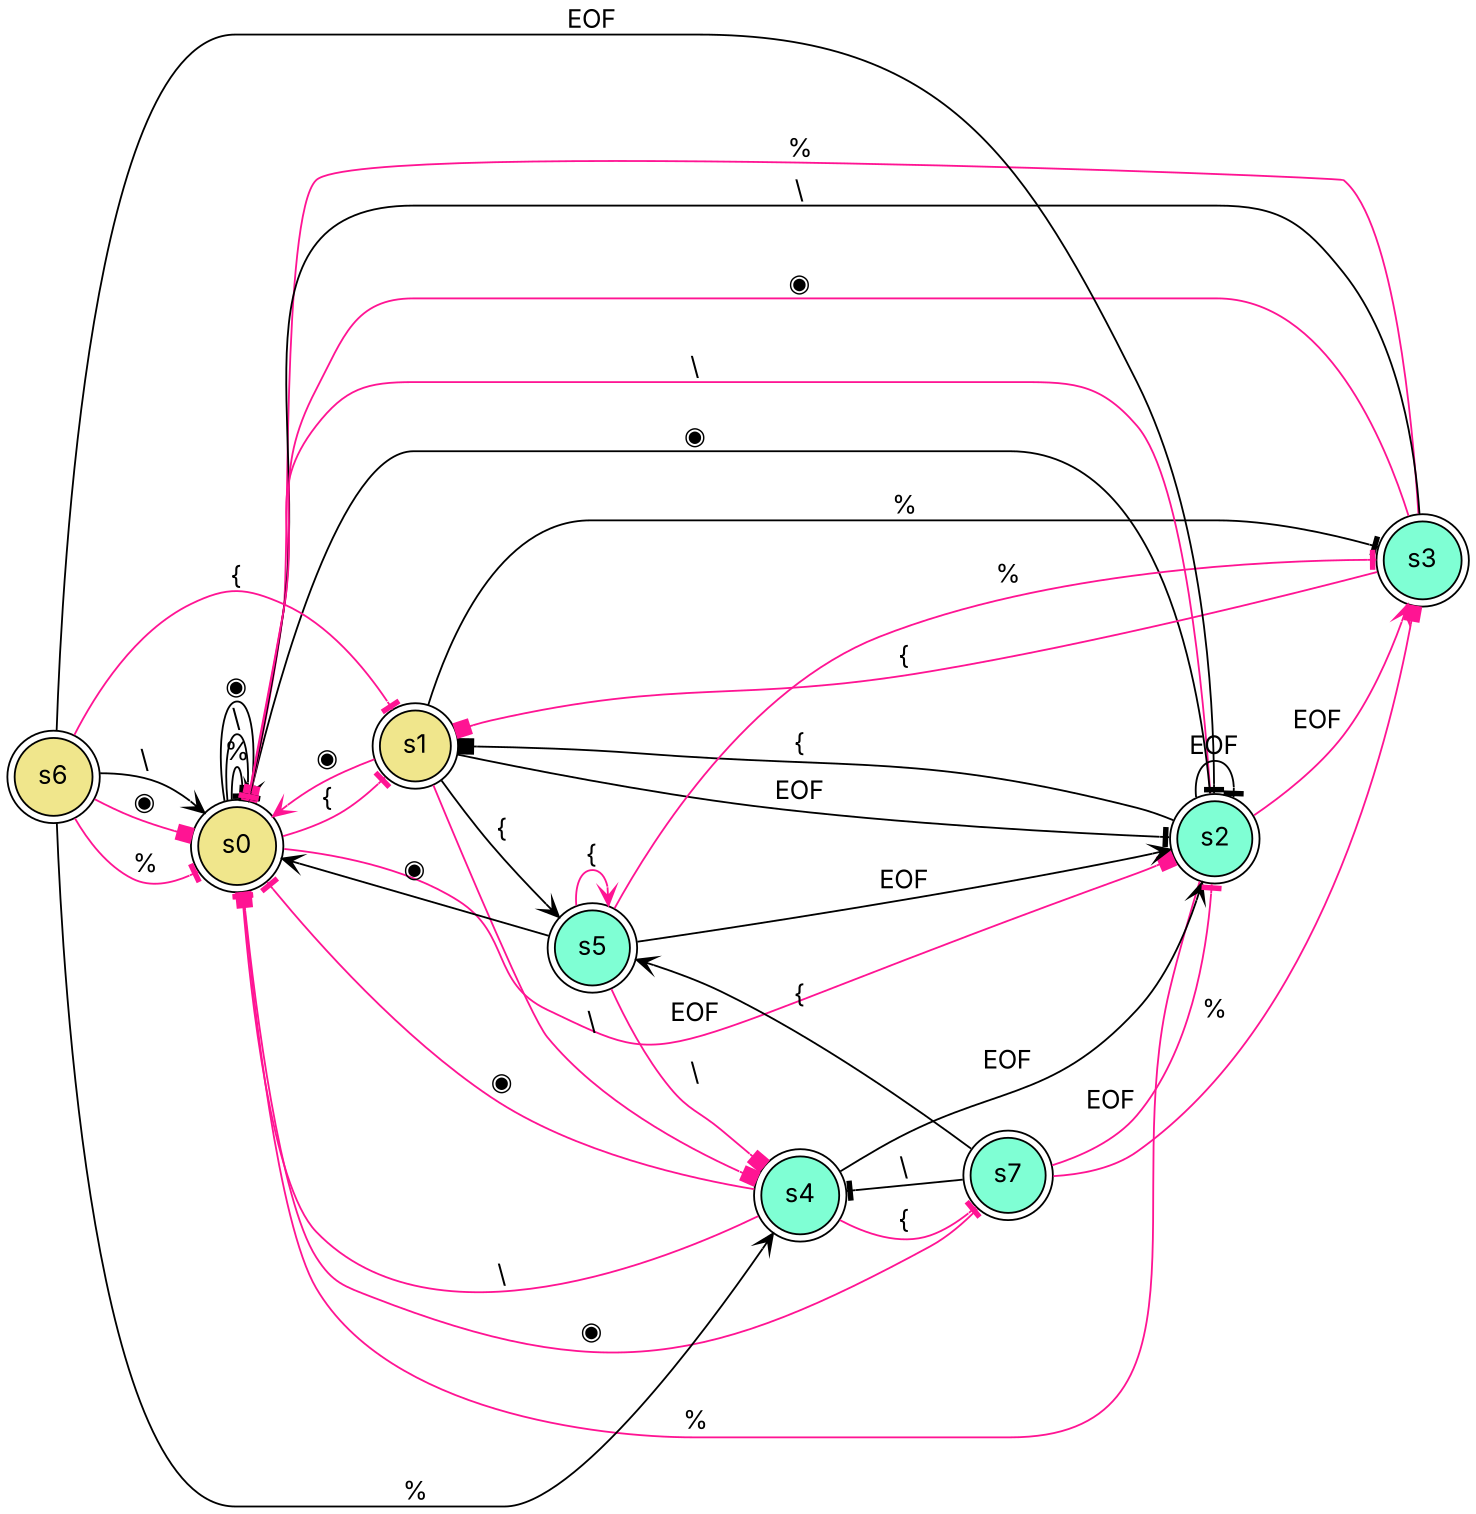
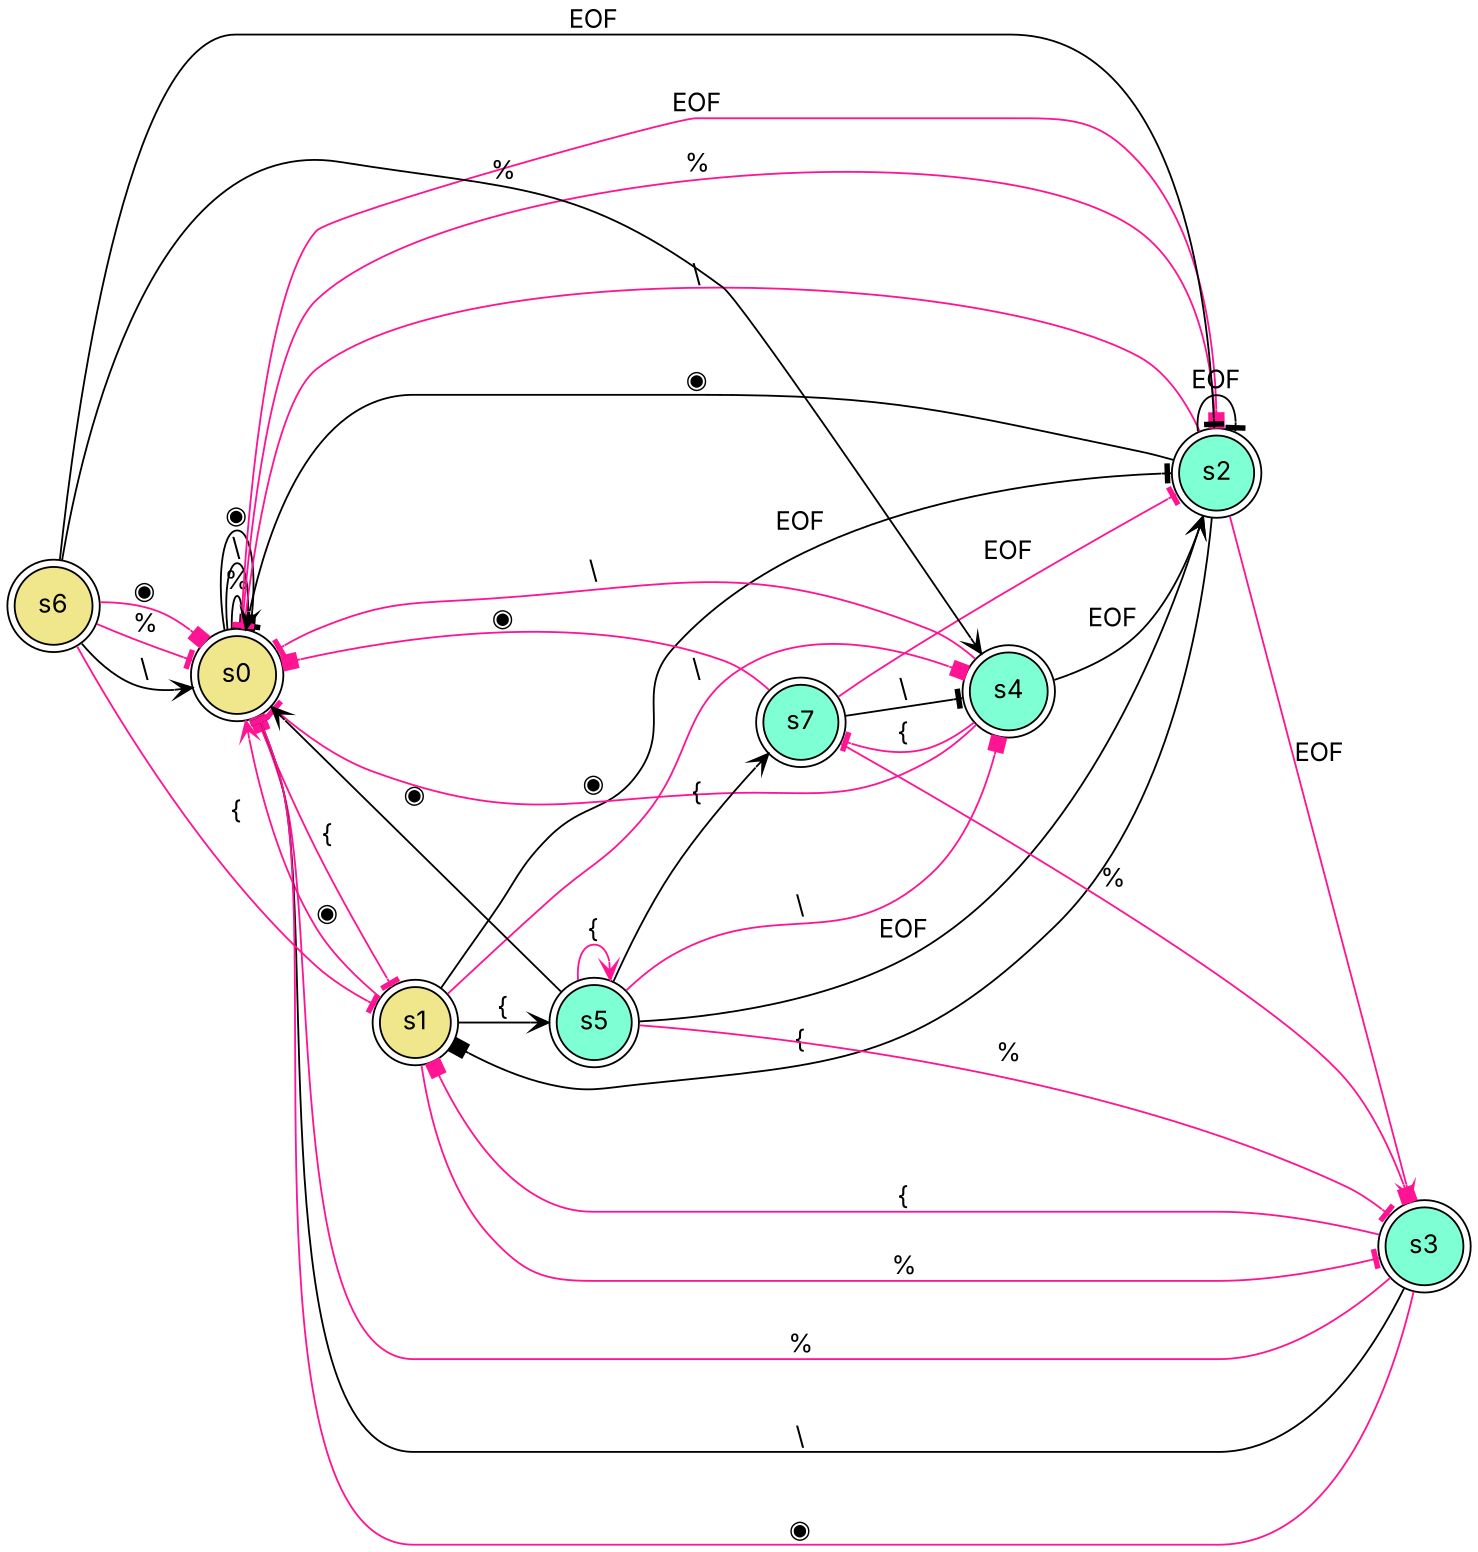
  digraph {
    fontname=Inter
    rankdir=LR
    node [fillcolor=aquamarine fontname=Inter shape=doublecircle style=filled]
    edge [arrowhead=tee color=deeppink fontname=Inter]
    s0 [fillcolor=khaki]
    s1 [fillcolor=khaki]
    s2
    s3
    s4
    s5
    s7
    s6 [fillcolor=khaki]
    s0 -> s0 [color=black label="%"]
    s0 -> s0 [arrowhead=box color=black label="\\"]
    s0 -> s0 [color=black label="◉"]
    s0 -> s1 [label="{"]
    s0 -> s2 [arrowhead=box label=EOF]
    s1 -> s0 [arrowhead=vee label="◉"]
    s1 -> s2 [color=black label=EOF]
-   s1 -> s3 [color=black label="%"]
+   s1 -> s3 [label="%"]
    s1 -> s4 [arrowhead=box label="\\"]
    s1 -> s5 [arrowhead=vee color=black label="{"]
    s2 -> s0 [label="%"]
    s2 -> s0 [label="\\"]
    s2 -> s0 [arrowhead=vee color=black label="◉"]
    s2 -> s1 [arrowhead=box color=black label="{"]
    s2 -> s2 [color=black label=EOF]
    s2 -> s3 [arrowhead=vee label=EOF]
    s3 -> s0 [arrowhead=box label="%"]
    s3 -> s0 [color=black label="\\"]
    s3 -> s0 [label="◉"]
    s3 -> s1 [arrowhead=box label="{"]
    s4 -> s0 [label="\\"]
    s4 -> s0 [label="◉"]
    s4 -> s2 [arrowhead=vee color=black label=EOF]
    s4 -> s7 [label="{"]
    s5 -> s0 [arrowhead=vee color=black label="◉"]
    s5 -> s2 [arrowhead=vee color=black label=EOF]
    s5 -> s3 [label="%"]
    s5 -> s4 [arrowhead=box label="\\"]
    s5 -> s5 [arrowhead=vee label="{"]
    s7 -> s0 [arrowhead=box label="◉"]
    s7 -> s2 [label=EOF]
    s7 -> s3 [arrowhead=box label="%"]
    s7 -> s4 [color=black label="\\"]
-   s7 -> s5 [arrowhead=vee color=black label="{"]
+   s5 -> s7 [arrowhead=vee color=black label="{"]
    s6 -> s0 [label="%"]
    s6 -> s0 [arrowhead=vee color=black label="\\"]
    s6 -> s0 [arrowhead=box label="◉"]
    s6 -> s1 [label="{"]
    s6 -> s2 [color=black label=EOF]
    s6 -> s4 [arrowhead=vee color=black label="%"]
  }
